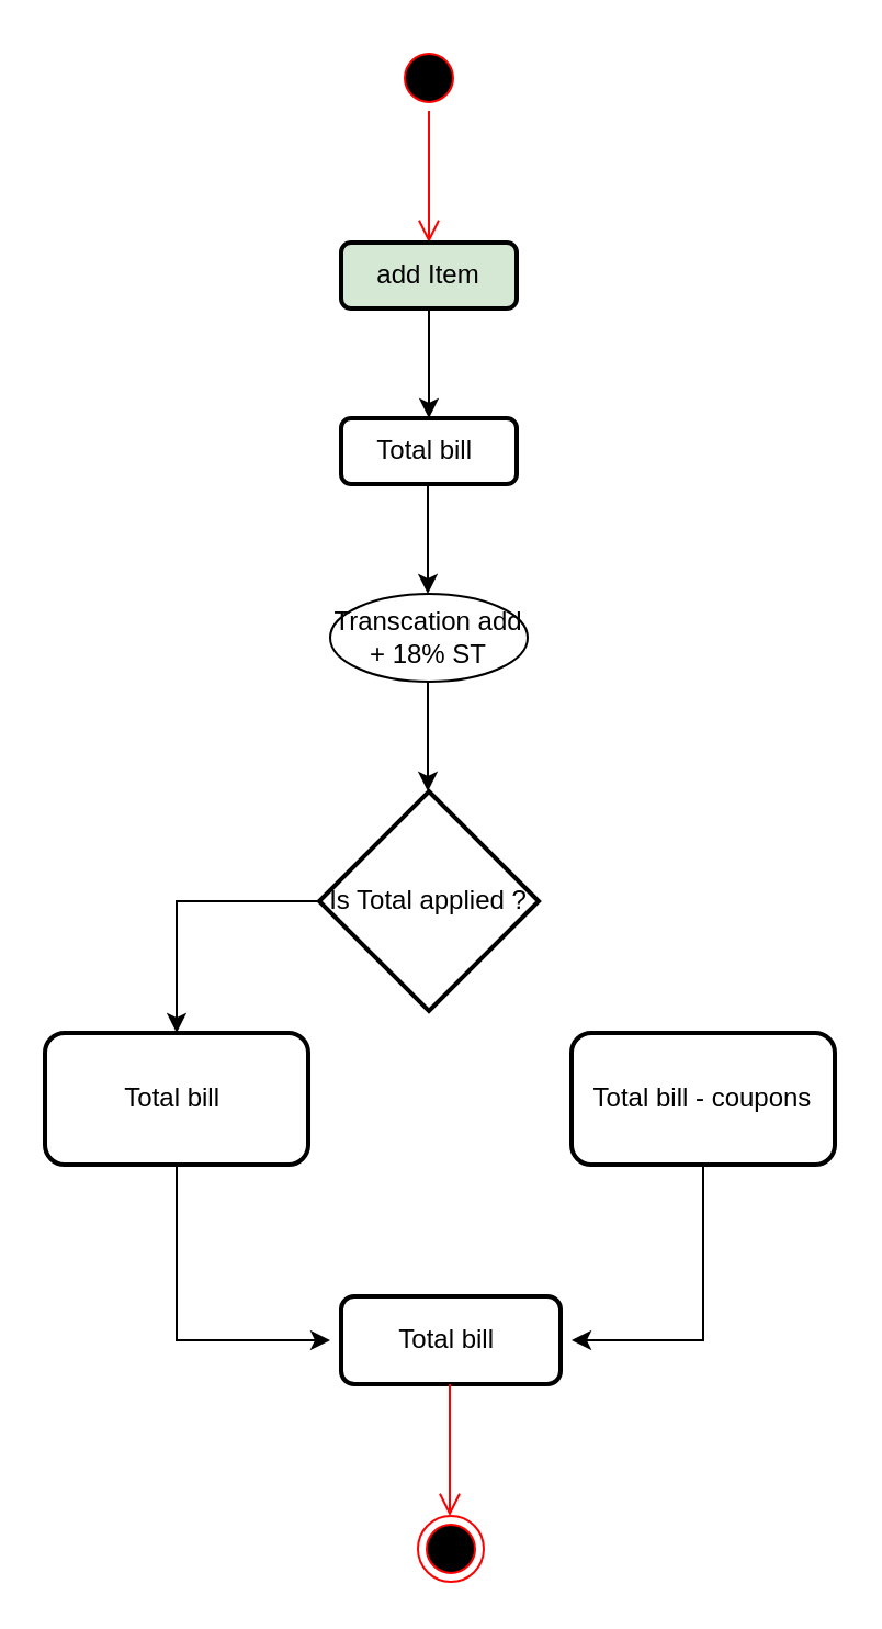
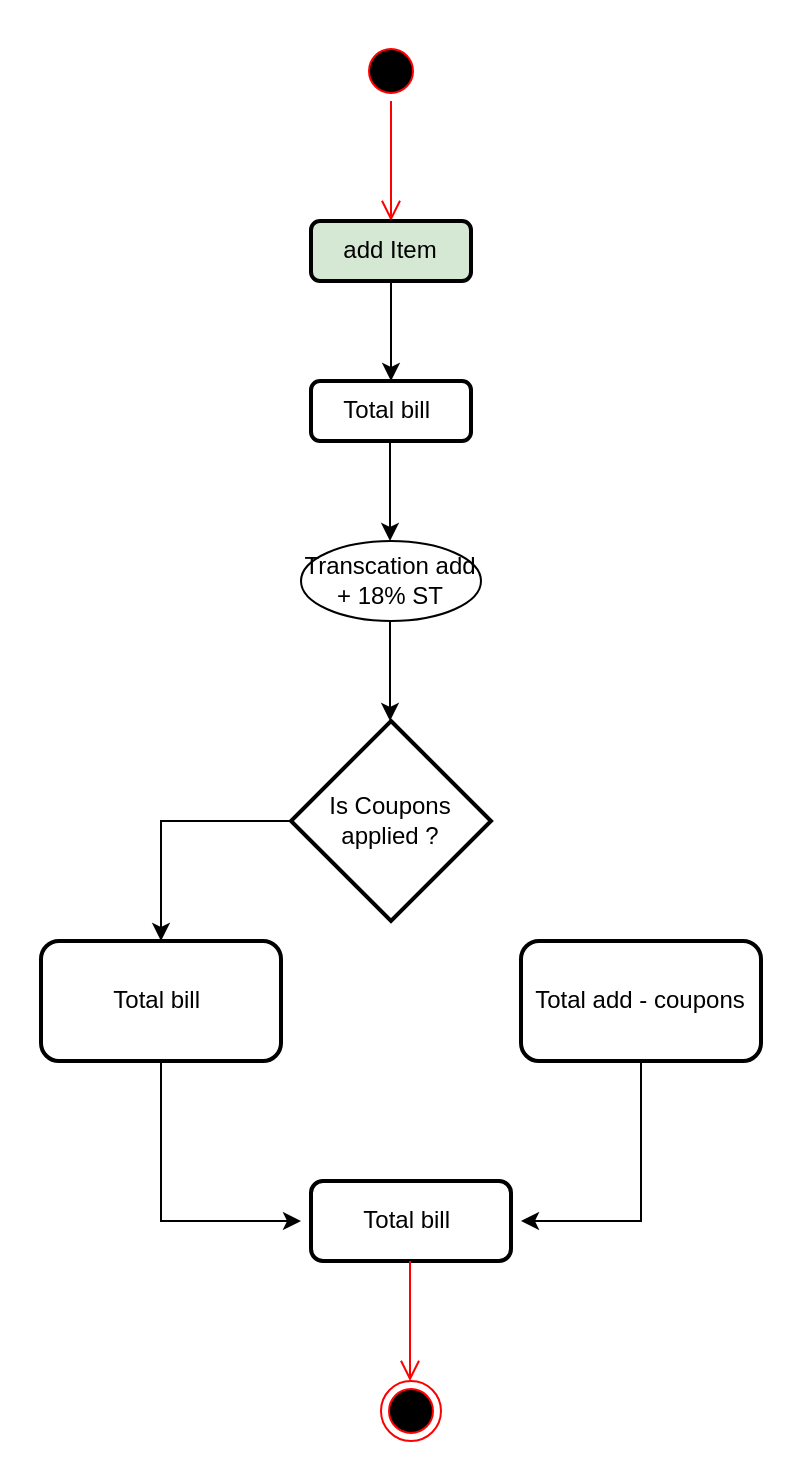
  <mxCell id="0" />
  <mxCell id="1" parent="0" />
  <mxCell id="2" value="" style="ellipse;html=1;shape=startState;fillColor=#000000;strokeColor=#ff0000;" vertex="1" parent="1"><mxGeometry x="180" y="20" width="30" height="30" as="geometry" /></mxCell>
  <mxCell id="3" value="" style="edgeStyle=orthogonalEdgeStyle;html=1;verticalAlign=bottom;endArrow=open;endSize=8;strokeColor=#ff0000;rounded=0;" edge="1" source="2" parent="1"><mxGeometry relative="1" as="geometry"><mxPoint x="195" y="110" as="targetPoint" /></mxGeometry></mxCell>
  <mxCell id="4" value="" style="endArrow=classic;html=1;rounded=0;exitX=0.5;exitY=1;exitDx=0;exitDy=0;" edge="1" parent="1" source="18"><mxGeometry width="50" height="50" relative="1" as="geometry"><mxPoint x="130" y="140" as="sourcePoint" /><mxPoint x="195" y="190" as="targetPoint" /></mxGeometry></mxCell>
  <mxCell id="5" value="Transcation add + 18% ST" style="shape=ellipse;html=1;dashed=0;whiteSpace=wrap;perimeter=ellipsePerimeter;" vertex="1" parent="1"><mxGeometry x="150" y="270" width="90" height="40" as="geometry" /></mxCell>
  <mxCell id="6" value="" style="endArrow=classic;html=1;rounded=0;exitX=0.5;exitY=0.5;exitDx=0;exitDy=15;exitPerimeter=0;" edge="1" parent="1"><mxGeometry width="50" height="50" relative="1" as="geometry"><mxPoint x="194.5" y="220" as="sourcePoint" /><mxPoint x="194.5" y="270" as="targetPoint" /></mxGeometry></mxCell>
  <mxCell id="7" value="" style="endArrow=classic;html=1;rounded=0;exitX=0.5;exitY=0.5;exitDx=0;exitDy=15;exitPerimeter=0;" edge="1" parent="1"><mxGeometry width="50" height="50" relative="1" as="geometry"><mxPoint x="194.5" y="310" as="sourcePoint" /><mxPoint x="194.5" y="360" as="targetPoint" /></mxGeometry></mxCell>
  <mxCell id="8" value="" style="edgeStyle=orthogonalEdgeStyle;rounded=0;orthogonalLoop=1;jettySize=auto;html=1;" edge="1" parent="1" source="9" target="11"><mxGeometry relative="1" as="geometry" /></mxCell>
- <mxCell id="9" value="Is Total applied ?" style="strokeWidth=2;html=1;shape=mxgraph.flowchart.decision;whiteSpace=wrap;" vertex="1" parent="1"><mxGeometry x="145" y="360" width="100" height="100" as="geometry" /></mxCell>
- <mxCell id="10" value="Total bill -&amp;nbsp;coupons" style="rounded=1;whiteSpace=wrap;html=1;strokeWidth=2;" vertex="1" parent="1"><mxGeometry x="260" y="470" width="120" height="60" as="geometry" /></mxCell>
+ <mxCell id="9" value="Is Coupons applied ?" style="strokeWidth=2;html=1;shape=mxgraph.flowchart.decision;whiteSpace=wrap;" vertex="1" parent="1"><mxGeometry x="145" y="360" width="100" height="100" as="geometry" /></mxCell>
+ <mxCell id="10" value="Total add -&amp;nbsp;coupons" style="rounded=1;whiteSpace=wrap;html=1;strokeWidth=2;" vertex="1" parent="1"><mxGeometry x="260" y="470" width="120" height="60" as="geometry" /></mxCell>
  <mxCell id="11" value="Total bill&amp;nbsp;" style="rounded=1;whiteSpace=wrap;html=1;strokeWidth=2;" vertex="1" parent="1"><mxGeometry x="20" y="470" width="120" height="60" as="geometry" /></mxCell>
  <mxCell id="12" value="" style="endArrow=classic;html=1;rounded=0;exitX=0.5;exitY=1;exitDx=0;exitDy=0;" edge="1" parent="1" source="11"><mxGeometry width="50" height="50" relative="1" as="geometry"><mxPoint x="180" y="580" as="sourcePoint" /><mxPoint x="150" y="610" as="targetPoint" /><Array as="points"><mxPoint x="80" y="610" /></Array></mxGeometry></mxCell>
  <mxCell id="13" value="" style="endArrow=classic;html=1;rounded=0;exitX=0.5;exitY=1;exitDx=0;exitDy=0;" edge="1" parent="1"><mxGeometry width="50" height="50" relative="1" as="geometry"><mxPoint x="320" y="530" as="sourcePoint" /><mxPoint x="260" y="610" as="targetPoint" /><Array as="points"><mxPoint x="320" y="610" /></Array></mxGeometry></mxCell>
  <mxCell id="14" value="Total bill&amp;nbsp;" style="rounded=1;whiteSpace=wrap;html=1;strokeWidth=2;" vertex="1" parent="1"><mxGeometry x="155" y="590" width="100" height="40" as="geometry" /></mxCell>
  <mxCell id="15" value="" style="ellipse;html=1;shape=endState;fillColor=#000000;strokeColor=#ff0000;" vertex="1" parent="1"><mxGeometry x="190" y="690" width="30" height="30" as="geometry" /></mxCell>
  <mxCell id="16" value="" style="edgeStyle=orthogonalEdgeStyle;html=1;verticalAlign=bottom;endArrow=open;endSize=8;strokeColor=#ff0000;rounded=0;" edge="1" parent="1"><mxGeometry relative="1" as="geometry"><mxPoint x="204.5" y="690" as="targetPoint" /><mxPoint x="204.5" y="630" as="sourcePoint" /></mxGeometry></mxCell>
  <mxCell id="17" value="Total bill&amp;nbsp;" style="rounded=1;whiteSpace=wrap;html=1;strokeWidth=2;" vertex="1" parent="1"><mxGeometry x="155" y="190" width="80" height="30" as="geometry" /></mxCell>
  <mxCell id="18" value="add Item" style="rounded=1;whiteSpace=wrap;html=1;strokeWidth=2;fillColor=#d5e8d4;" vertex="1" parent="1"><mxGeometry x="155" y="110" width="80" height="30" as="geometry" /></mxCell>
